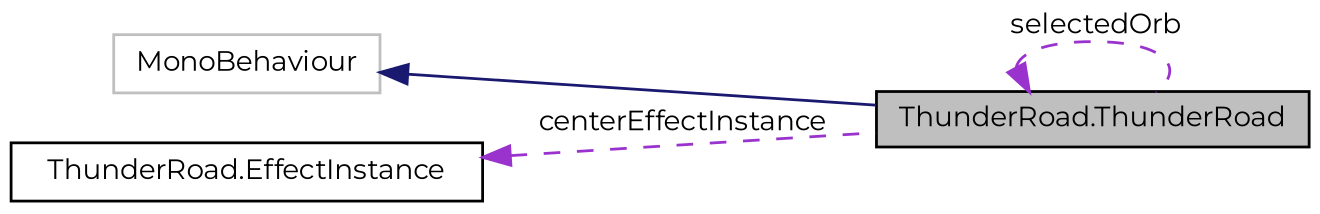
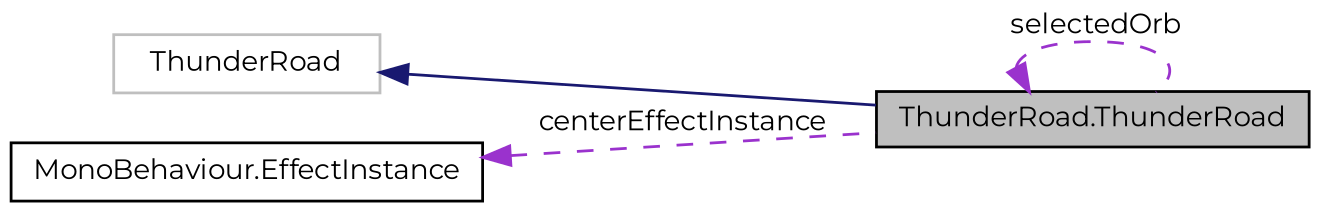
  digraph {
    fontname=Montserrat
    rankdir=LR
    node [color=black fillcolor=white fontname=Montserrat fontsize=10 shape=record style=filled]
    edge [color=darkorchid3 dir=back fontname=Montserrat fontsize=10 labelfontname=Helvetica labelfontsize=10 style=dashed]
    n1 [fillcolor=grey75 fontcolor=black height=0.2 label="ThunderRoad.ThunderRoad" width=0.4]
-   n2 [color=grey75 height=0.2 label=MonoBehaviour width=0.4]
-   n3 [height=0.2 label="ThunderRoad.EffectInstance" width=0.4]
+   n2 [color=grey75 height=0.2 label=ThunderRoad width=0.4]
+   n3 [height=0.2 label="MonoBehaviour.EffectInstance" width=0.4]
    n1 -> n1 [label=" selectedOrb"]
    n2 -> n1 [color=midnightblue style=solid]
    n3 -> n1 [label=" centerEffectInstance"]
  }
